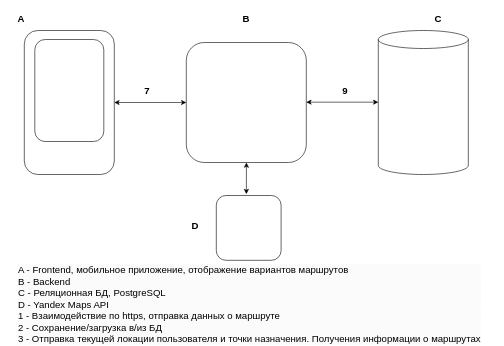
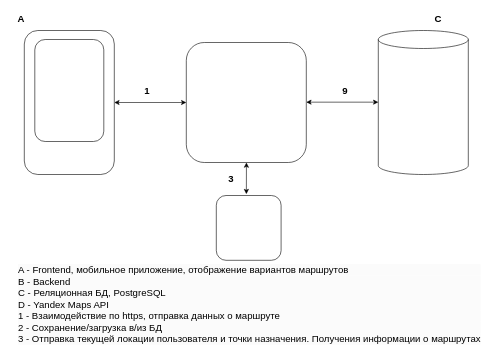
  <mxCell id="0" />
  <mxCell id="1" parent="0" />
  <mxCell id="2" value="" style="rounded=1;whiteSpace=wrap;html=1;" parent="1" vertex="1"><mxGeometry x="40" y="50" width="150" height="240" as="geometry" /></mxCell>
  <mxCell id="3" value="" style="rounded=1;whiteSpace=wrap;html=1;" parent="1" vertex="1"><mxGeometry x="310" y="70" width="200" height="200" as="geometry" /></mxCell>
  <mxCell id="4" value="" style="shape=cylinder3;whiteSpace=wrap;html=1;boundedLbl=1;backgroundOutline=1;size=15;" parent="1" vertex="1"><mxGeometry x="630" y="50" width="150" height="240" as="geometry" /></mxCell>
  <mxCell id="5" value="" style="endArrow=classic;startArrow=classic;html=1;rounded=0;exitX=1;exitY=0.5;exitDx=0;exitDy=0;entryX=0;entryY=0.5;entryDx=0;entryDy=0;" parent="1" source="2" target="3" edge="1"><mxGeometry width="50" height="50" relative="1" as="geometry"><mxPoint x="390" y="260" as="sourcePoint" /><mxPoint x="440" y="210" as="targetPoint" /></mxGeometry></mxCell>
  <mxCell id="6" value="" style="endArrow=classic;startArrow=classic;html=1;rounded=0;exitX=1;exitY=0.5;exitDx=0;exitDy=0;entryX=0;entryY=0.5;entryDx=0;entryDy=0;" parent="1" edge="1"><mxGeometry width="50" height="50" relative="1" as="geometry"><mxPoint x="510" y="169.44" as="sourcePoint" /><mxPoint x="630" y="169.44" as="targetPoint" /></mxGeometry></mxCell>
  <mxCell id="7" value="&lt;b&gt;&lt;font style=&quot;font-size: 16px;&quot;&gt;A&lt;/font&gt;&lt;/b&gt;" style="text;html=1;align=center;verticalAlign=middle;whiteSpace=wrap;rounded=0;" parent="1" vertex="1"><mxGeometry x="20" y="20" width="30" height="20" as="geometry" /></mxCell>
- <mxCell id="8" value="&lt;b&gt;&lt;font style=&quot;font-size: 16px;&quot;&gt;B&lt;/font&gt;&lt;/b&gt;" style="text;html=1;align=center;verticalAlign=middle;whiteSpace=wrap;rounded=0;" parent="1" vertex="1"><mxGeometry x="395" y="20" width="30" height="20" as="geometry" /></mxCell>
  <mxCell id="9" value="&lt;b&gt;&lt;font style=&quot;font-size: 16px;&quot;&gt;C&lt;/font&gt;&lt;/b&gt;" style="text;html=1;align=center;verticalAlign=middle;whiteSpace=wrap;rounded=0;" parent="1" vertex="1"><mxGeometry x="715" y="20" width="30" height="20" as="geometry" /></mxCell>
- <mxCell id="10" value="&lt;b&gt;&lt;font style=&quot;font-size: 16px;&quot;&gt;7&lt;/font&gt;&lt;/b&gt;" style="text;html=1;align=center;verticalAlign=middle;whiteSpace=wrap;rounded=0;" parent="1" vertex="1"><mxGeometry x="230" y="140" width="30" height="20" as="geometry" /></mxCell>
+ <mxCell id="10" value="&lt;b&gt;&lt;font style=&quot;font-size: 16px;&quot;&gt;1&lt;/font&gt;&lt;/b&gt;" style="text;html=1;align=center;verticalAlign=middle;whiteSpace=wrap;rounded=0;" parent="1" vertex="1"><mxGeometry x="230" y="140" width="30" height="20" as="geometry" /></mxCell>
  <mxCell id="11" value="&lt;div style=&quot;forced-color-adjust: none; color: rgb(0, 0, 0); font-family: Helvetica; font-style: normal; font-variant-ligatures: normal; font-variant-caps: normal; letter-spacing: normal; orphans: 2; text-align: left; text-indent: 0px; text-transform: none; widows: 2; word-spacing: 0px; -webkit-text-stroke-width: 0px; white-space: normal; background-color: rgb(251, 251, 251); text-decoration-thickness: initial; text-decoration-style: initial; text-decoration-color: initial;&quot;&gt;&lt;font size=&quot;3&quot;&gt;A - Frontend, мобильное приложение, отображение вариантов маршрутов&amp;nbsp;&lt;/font&gt;&lt;/div&gt;&lt;div style=&quot;forced-color-adjust: none; color: rgb(0, 0, 0); font-family: Helvetica; font-style: normal; font-variant-ligatures: normal; font-variant-caps: normal; letter-spacing: normal; orphans: 2; text-align: left; text-indent: 0px; text-transform: none; widows: 2; word-spacing: 0px; -webkit-text-stroke-width: 0px; white-space: normal; background-color: rgb(251, 251, 251); text-decoration-thickness: initial; text-decoration-style: initial; text-decoration-color: initial;&quot;&gt;&lt;font size=&quot;3&quot;&gt;B - Backend&lt;/font&gt;&lt;/div&gt;&lt;div style=&quot;forced-color-adjust: none; color: rgb(0, 0, 0); font-family: Helvetica; font-style: normal; font-variant-ligatures: normal; font-variant-caps: normal; letter-spacing: normal; orphans: 2; text-align: left; text-indent: 0px; text-transform: none; widows: 2; word-spacing: 0px; -webkit-text-stroke-width: 0px; white-space: normal; background-color: rgb(251, 251, 251); text-decoration-thickness: initial; text-decoration-style: initial; text-decoration-color: initial;&quot;&gt;&lt;font size=&quot;3&quot;&gt;C - Реляционная БД, PostgreSQL&lt;/font&gt;&lt;/div&gt;&lt;div style=&quot;forced-color-adjust: none; color: rgb(0, 0, 0); font-family: Helvetica; font-style: normal; font-variant-ligatures: normal; font-variant-caps: normal; letter-spacing: normal; orphans: 2; text-align: left; text-indent: 0px; text-transform: none; widows: 2; word-spacing: 0px; -webkit-text-stroke-width: 0px; white-space: normal; background-color: rgb(251, 251, 251); text-decoration-thickness: initial; text-decoration-style: initial; text-decoration-color: initial;&quot;&gt;&lt;font size=&quot;3&quot;&gt;D - Yandex Maps API&lt;/font&gt;&lt;/div&gt;&lt;div style=&quot;forced-color-adjust: none; color: rgb(0, 0, 0); font-family: Helvetica; font-style: normal; font-variant-ligatures: normal; font-variant-caps: normal; letter-spacing: normal; orphans: 2; text-align: left; text-indent: 0px; text-transform: none; widows: 2; word-spacing: 0px; -webkit-text-stroke-width: 0px; white-space: normal; background-color: rgb(251, 251, 251); text-decoration-thickness: initial; text-decoration-style: initial; text-decoration-color: initial;&quot;&gt;&lt;font size=&quot;3&quot;&gt;1 - Взаимодействие по https, отправка данных о маршруте&lt;/font&gt;&lt;/div&gt;&lt;div style=&quot;forced-color-adjust: none; color: rgb(0, 0, 0); font-family: Helvetica; font-style: normal; font-variant-ligatures: normal; font-variant-caps: normal; letter-spacing: normal; orphans: 2; text-align: left; text-indent: 0px; text-transform: none; widows: 2; word-spacing: 0px; -webkit-text-stroke-width: 0px; white-space: normal; background-color: rgb(251, 251, 251); text-decoration-thickness: initial; text-decoration-style: initial; text-decoration-color: initial;&quot;&gt;&lt;font size=&quot;3&quot;&gt;2 - Сохранение/загрузка в/из БД&lt;/font&gt;&lt;/div&gt;&lt;div style=&quot;forced-color-adjust: none; color: rgb(0, 0, 0); font-family: Helvetica; font-style: normal; font-variant-ligatures: normal; font-variant-caps: normal; letter-spacing: normal; orphans: 2; text-align: left; text-indent: 0px; text-transform: none; widows: 2; word-spacing: 0px; -webkit-text-stroke-width: 0px; white-space: normal; background-color: rgb(251, 251, 251); text-decoration-thickness: initial; text-decoration-style: initial; text-decoration-color: initial;&quot;&gt;&lt;font size=&quot;3&quot;&gt;3 - Отправка текущей локации пользователя и точки назначения. Получения информации о маршрутах&lt;/font&gt;&lt;/div&gt;" style="text;whiteSpace=wrap;html=1;" parent="1" vertex="1"><mxGeometry x="28" y="433" width="790" height="120" as="geometry" /></mxCell>
  <mxCell id="12" value="" style="rounded=1;whiteSpace=wrap;html=1;" parent="1" vertex="1"><mxGeometry x="57.5" y="65" width="115" height="170" as="geometry" /></mxCell>
  <mxCell id="13" value="&lt;font style=&quot;font-size: 16px;&quot;&gt;&lt;b&gt;9&lt;/b&gt;&lt;/font&gt;" style="text;html=1;align=center;verticalAlign=middle;whiteSpace=wrap;rounded=0;" parent="1" vertex="1"><mxGeometry x="560" y="140" width="30" height="20" as="geometry" /></mxCell>
  <mxCell id="14" value="" style="rounded=1;whiteSpace=wrap;html=1;" parent="1" vertex="1"><mxGeometry x="360" y="325" width="108" height="108" as="geometry" /></mxCell>
- <mxCell id="15" value="&lt;b&gt;&lt;font style=&quot;font-size: 16px;&quot;&gt;D&lt;/font&gt;&lt;/b&gt;" style="text;html=1;align=center;verticalAlign=middle;whiteSpace=wrap;rounded=0;" parent="1" vertex="1"><mxGeometry x="310" y="365" width="30" height="20" as="geometry" /></mxCell>
  <mxCell id="16" value="" style="endArrow=classic;startArrow=classic;html=1;rounded=0;exitX=1;exitY=0.5;exitDx=0;exitDy=0;entryX=0.464;entryY=-0.021;entryDx=0;entryDy=0;entryPerimeter=0;" parent="1" target="14" edge="1"><mxGeometry width="50" height="50" relative="1" as="geometry"><mxPoint x="410.22" y="270" as="sourcePoint" /><mxPoint x="409.78" y="313" as="targetPoint" /></mxGeometry></mxCell>
+ <mxCell id="17" value="&lt;b&gt;&lt;font style=&quot;font-size: 16px;&quot;&gt;3&lt;/font&gt;&lt;/b&gt;" style="text;html=1;align=center;verticalAlign=middle;whiteSpace=wrap;rounded=0;" parent="1" vertex="1"><mxGeometry x="370" y="286.5" width="30" height="20" as="geometry" /></mxCell>
